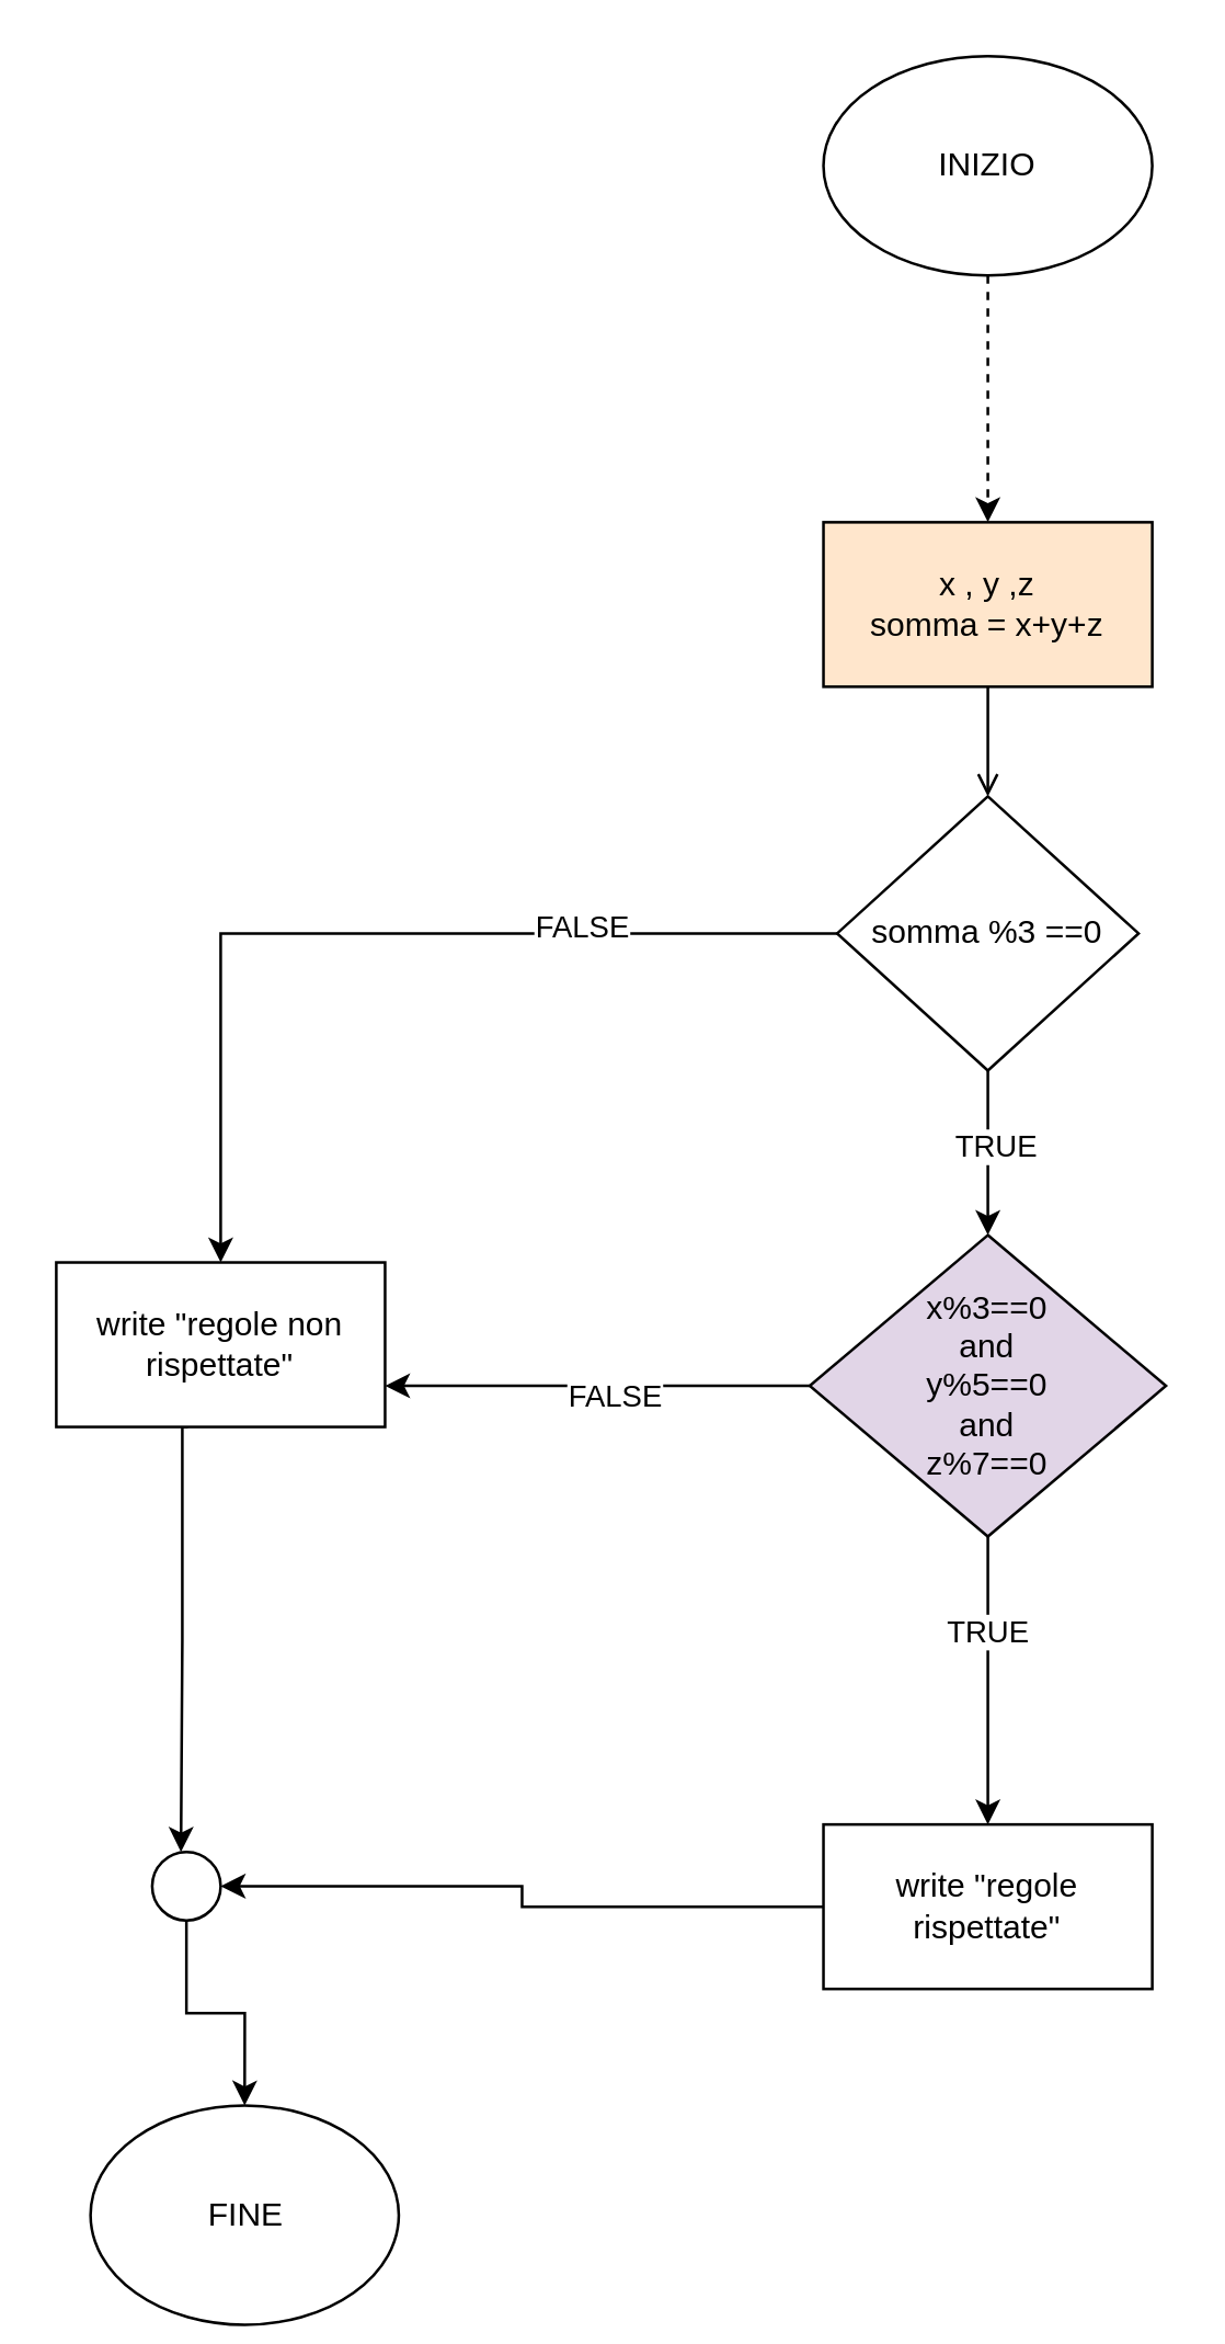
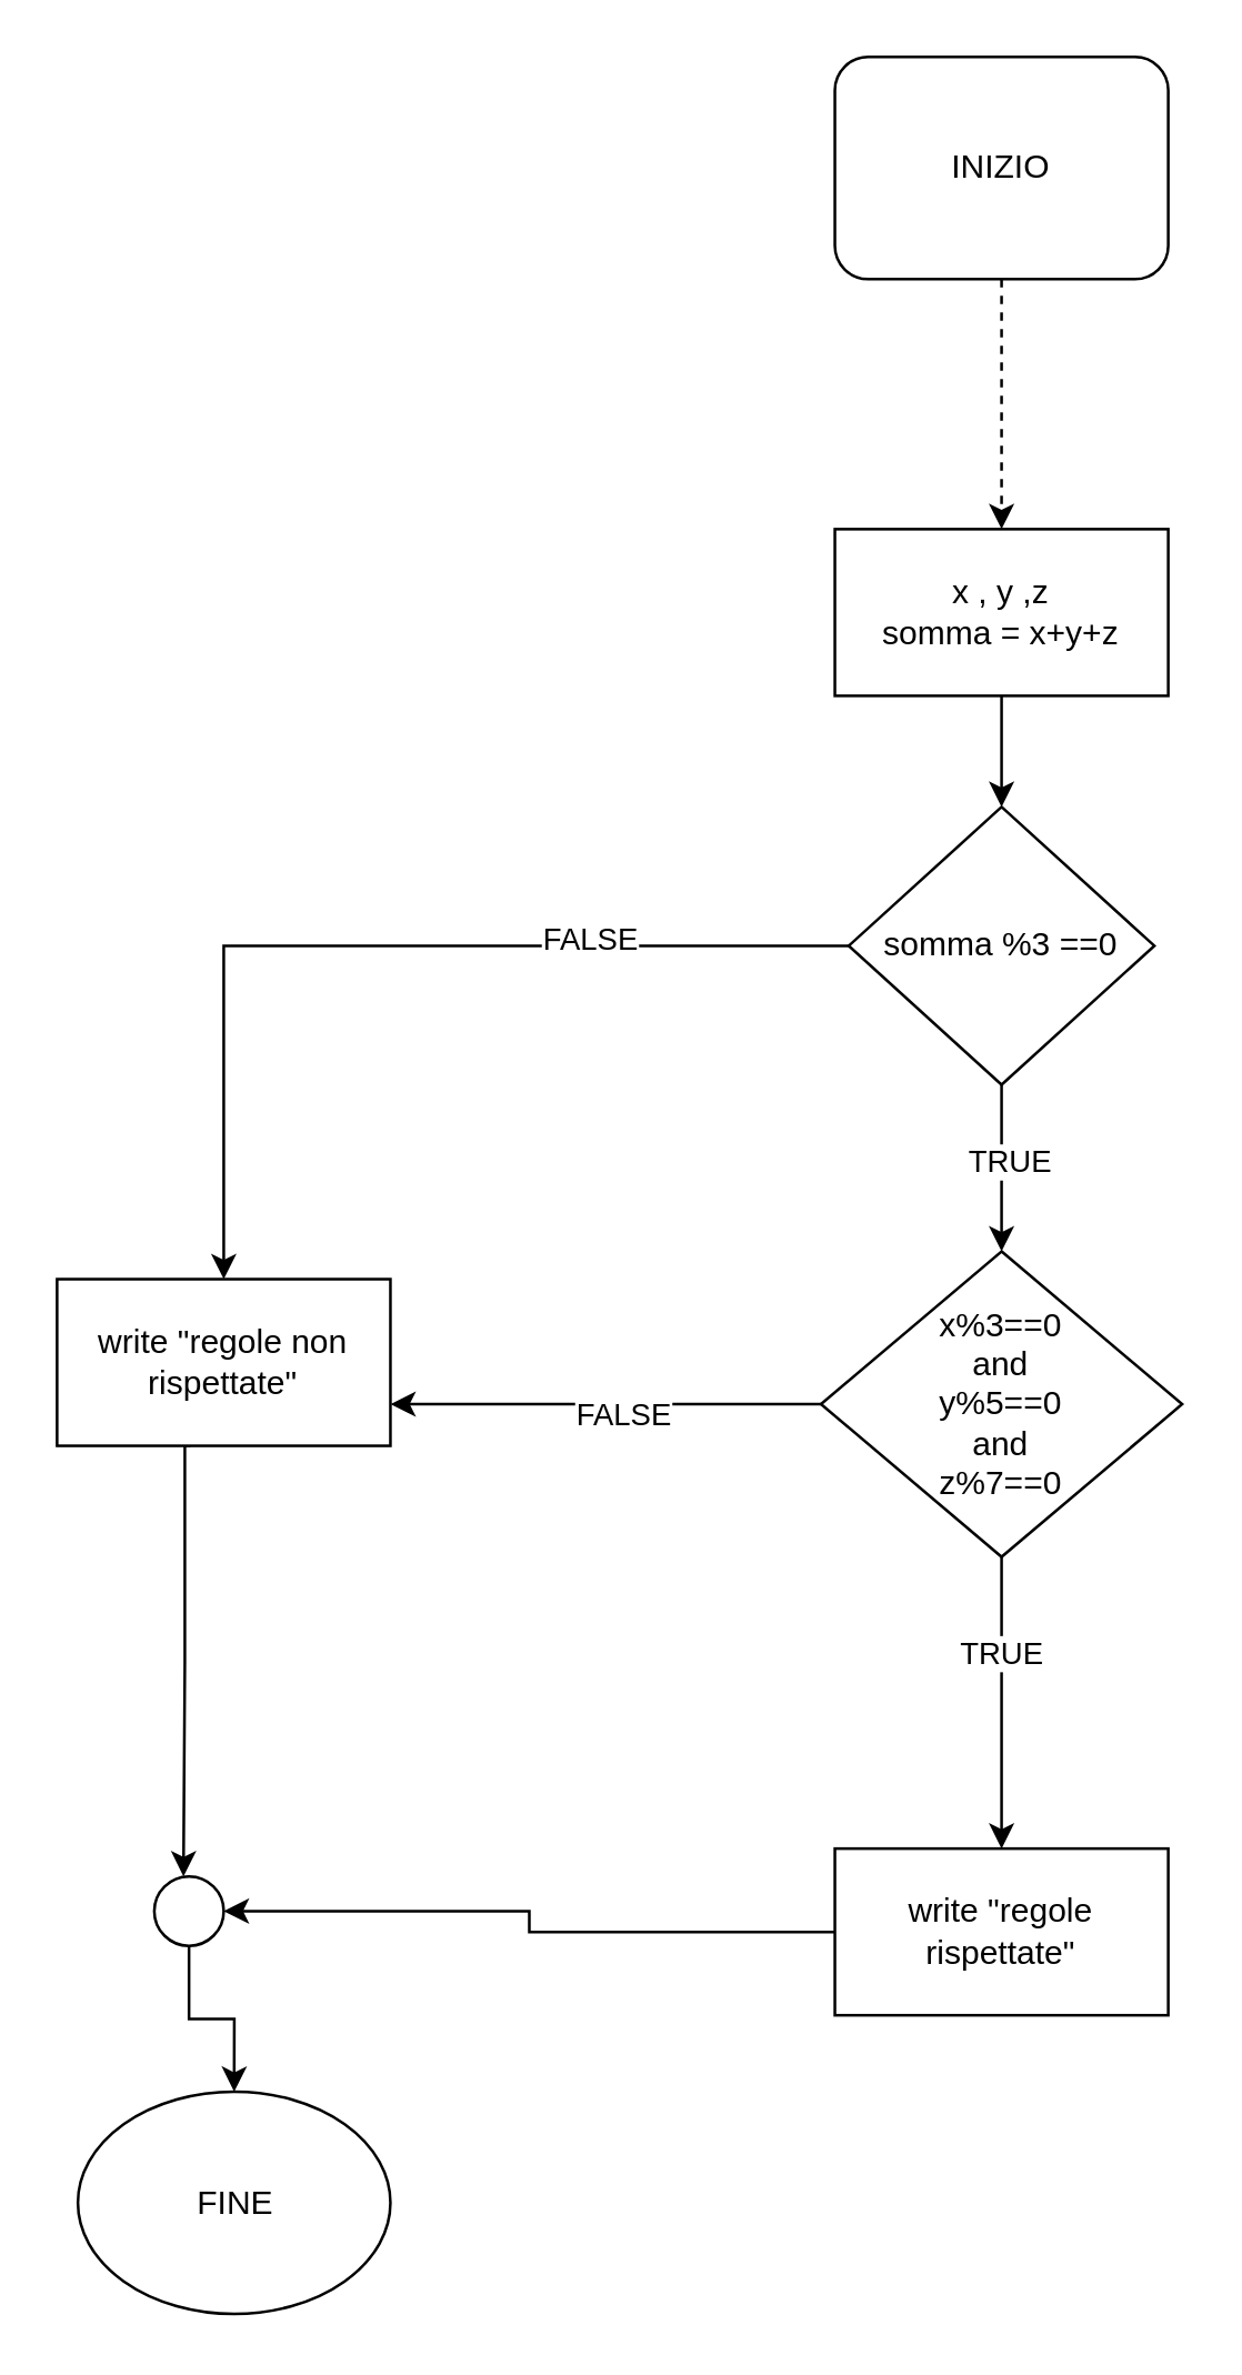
  <mxCell id="0" />
  <mxCell id="1" parent="0" />
  <mxCell id="2" value="" style="edgeStyle=orthogonalEdgeStyle;rounded=0;orthogonalLoop=1;jettySize=auto;html=1;dashed=1;" edge="1" parent="1" source="3" target="5"><mxGeometry relative="1" as="geometry" /></mxCell>
- <mxCell id="3" value="INIZIO" style="ellipse;whiteSpace=wrap;html=1;" vertex="1" parent="1"><mxGeometry x="300" y="20" width="120" height="80" as="geometry" /></mxCell>
- <mxCell id="4" value="" style="edgeStyle=orthogonalEdgeStyle;rounded=0;orthogonalLoop=1;jettySize=auto;html=1;endArrow=open;" edge="1" parent="1" source="5" target="10"><mxGeometry relative="1" as="geometry" /></mxCell>
- <mxCell id="5" value="&lt;div&gt;x , y ,z&lt;/div&gt;&lt;div&gt;somma = x+y+z&lt;br&gt;&lt;/div&gt;" style="whiteSpace=wrap;html=1;fillColor=#ffe6cc;" vertex="1" parent="1"><mxGeometry x="300" y="190" width="120" height="60" as="geometry" /></mxCell>
+ <mxCell id="3" value="INIZIO" style="whiteSpace=wrap;html=1;rounded=1;" vertex="1" parent="1"><mxGeometry x="300" y="20" width="120" height="80" as="geometry" /></mxCell>
+ <mxCell id="4" value="" style="edgeStyle=orthogonalEdgeStyle;rounded=0;orthogonalLoop=1;jettySize=auto;html=1;" edge="1" parent="1" source="5" target="10"><mxGeometry relative="1" as="geometry" /></mxCell>
+ <mxCell id="5" value="&lt;div&gt;x , y ,z&lt;/div&gt;&lt;div&gt;somma = x+y+z&lt;br&gt;&lt;/div&gt;" style="whiteSpace=wrap;html=1;" vertex="1" parent="1"><mxGeometry x="300" y="190" width="120" height="60" as="geometry" /></mxCell>
  <mxCell id="6" value="" style="edgeStyle=orthogonalEdgeStyle;rounded=0;orthogonalLoop=1;jettySize=auto;html=1;" edge="1" parent="1" source="10" target="15"><mxGeometry relative="1" as="geometry" /></mxCell>
  <mxCell id="7" value="TRUE" style="edgeLabel;html=1;align=center;verticalAlign=middle;resizable=0;points=[];" vertex="1" connectable="0" parent="6"><mxGeometry x="-0.1" y="2" relative="1" as="geometry"><mxPoint as="offset" /></mxGeometry></mxCell>
  <mxCell id="8" value="" style="edgeStyle=orthogonalEdgeStyle;rounded=0;orthogonalLoop=1;jettySize=auto;html=1;" edge="1" parent="1" source="10" target="19"><mxGeometry relative="1" as="geometry" /></mxCell>
  <mxCell id="9" value="FALSE" style="edgeLabel;html=1;align=center;verticalAlign=middle;resizable=0;points=[];" vertex="1" connectable="0" parent="8"><mxGeometry x="-0.455" y="-3" relative="1" as="geometry"><mxPoint as="offset" /></mxGeometry></mxCell>
  <mxCell id="10" value="somma %3 ==0" style="rhombus;whiteSpace=wrap;html=1;" vertex="1" parent="1"><mxGeometry x="305" y="290" width="110" height="100" as="geometry" /></mxCell>
  <mxCell id="11" value="" style="edgeStyle=orthogonalEdgeStyle;rounded=0;orthogonalLoop=1;jettySize=auto;html=1;" edge="1" parent="1" source="15" target="17"><mxGeometry relative="1" as="geometry" /></mxCell>
  <mxCell id="12" value="TRUE" style="edgeLabel;html=1;align=center;verticalAlign=middle;resizable=0;points=[];" vertex="1" connectable="0" parent="11"><mxGeometry x="-0.352" y="-1" relative="1" as="geometry"><mxPoint as="offset" /></mxGeometry></mxCell>
  <mxCell id="13" style="edgeStyle=orthogonalEdgeStyle;rounded=0;orthogonalLoop=1;jettySize=auto;html=1;exitX=0;exitY=0.5;exitDx=0;exitDy=0;entryX=1;entryY=0.75;entryDx=0;entryDy=0;" edge="1" parent="1" source="15" target="19"><mxGeometry relative="1" as="geometry" /></mxCell>
  <mxCell id="14" value="FALSE" style="edgeLabel;html=1;align=center;verticalAlign=middle;resizable=0;points=[];" vertex="1" connectable="0" parent="13"><mxGeometry x="-0.071" y="3" relative="1" as="geometry"><mxPoint as="offset" /></mxGeometry></mxCell>
- <mxCell id="15" value="&lt;div&gt;x%3==0&lt;/div&gt;&lt;div&gt;and&lt;/div&gt;&lt;div&gt;y%5==0&lt;/div&gt;&lt;div&gt;and&lt;/div&gt;&lt;div&gt;z%7==0&lt;br&gt;&lt;/div&gt;" style="rhombus;whiteSpace=wrap;html=1;fillColor=#e1d5e7;" vertex="1" parent="1"><mxGeometry x="295" y="450" width="130" height="110" as="geometry" /></mxCell>
+ <mxCell id="15" value="&lt;div&gt;x%3==0&lt;/div&gt;&lt;div&gt;and&lt;/div&gt;&lt;div&gt;y%5==0&lt;/div&gt;&lt;div&gt;and&lt;/div&gt;&lt;div&gt;z%7==0&lt;br&gt;&lt;/div&gt;" style="rhombus;whiteSpace=wrap;html=1;" vertex="1" parent="1"><mxGeometry x="295" y="450" width="130" height="110" as="geometry" /></mxCell>
  <mxCell id="16" style="edgeStyle=orthogonalEdgeStyle;rounded=0;orthogonalLoop=1;jettySize=auto;html=1;exitX=0;exitY=0.5;exitDx=0;exitDy=0;entryX=1;entryY=0.5;entryDx=0;entryDy=0;" edge="1" parent="1" source="17" target="21"><mxGeometry relative="1" as="geometry" /></mxCell>
  <mxCell id="17" value="write &quot;regole rispettate&quot;" style="whiteSpace=wrap;html=1;" vertex="1" parent="1"><mxGeometry x="300" y="665" width="120" height="60" as="geometry" /></mxCell>
  <mxCell id="18" value="" style="edgeStyle=orthogonalEdgeStyle;rounded=0;orthogonalLoop=1;jettySize=auto;html=1;" edge="1" parent="1"><mxGeometry relative="1" as="geometry"><mxPoint x="68" y="520" as="sourcePoint" /><mxPoint x="65.5" y="675" as="targetPoint" /><Array as="points"><mxPoint x="66" y="520" /><mxPoint x="66" y="598" /></Array></mxGeometry></mxCell>
  <mxCell id="19" value="write &quot;regole non rispettate&quot;" style="whiteSpace=wrap;html=1;" vertex="1" parent="1"><mxGeometry x="20" y="460" width="120" height="60" as="geometry" /></mxCell>
  <mxCell id="20" value="" style="edgeStyle=orthogonalEdgeStyle;rounded=0;orthogonalLoop=1;jettySize=auto;html=1;" edge="1" parent="1" source="21" target="22"><mxGeometry relative="1" as="geometry" /></mxCell>
  <mxCell id="21" value="" style="ellipse;whiteSpace=wrap;html=1;" vertex="1" parent="1"><mxGeometry x="55" y="675" width="25" height="25" as="geometry" /></mxCell>
- <mxCell id="22" value="FINE" style="ellipse;whiteSpace=wrap;html=1;" vertex="1" parent="1"><mxGeometry x="32.5" y="767.5" width="112.5" height="80" as="geometry" /></mxCell>
+ <mxCell id="22" value="FINE" style="ellipse;whiteSpace=wrap;html=1;" vertex="1" parent="1"><mxGeometry x="27.5" y="752.5" width="112.5" height="80" as="geometry" /></mxCell>
